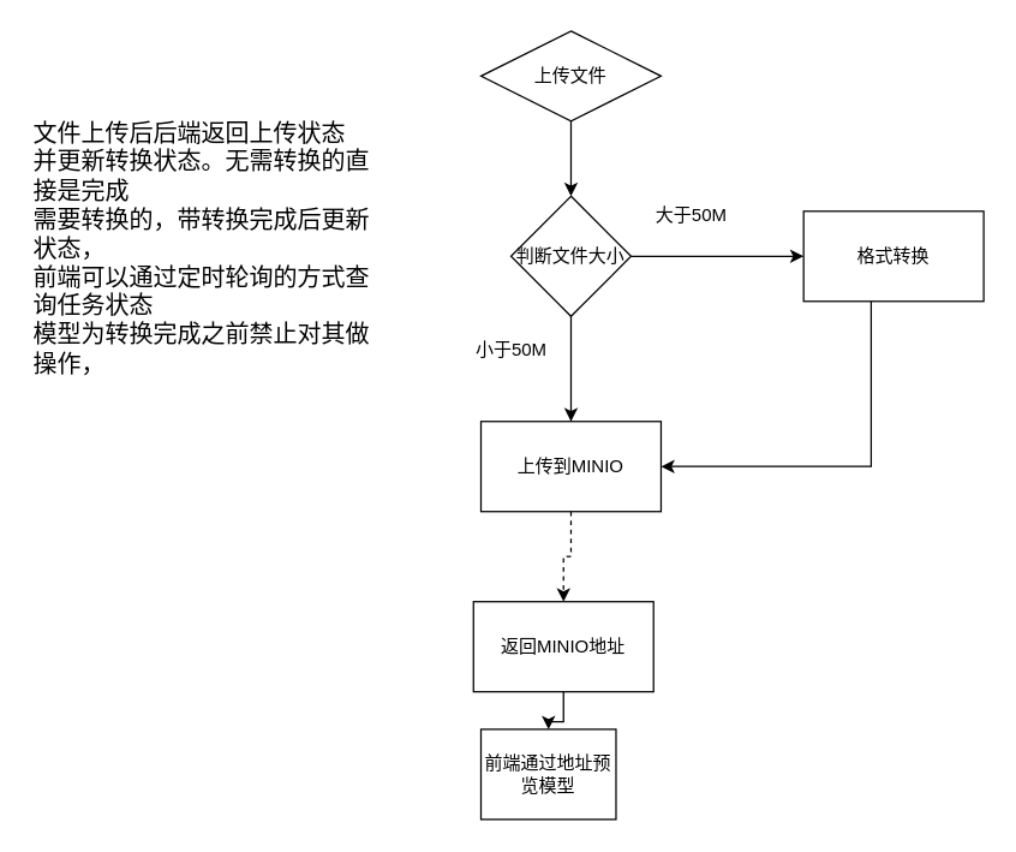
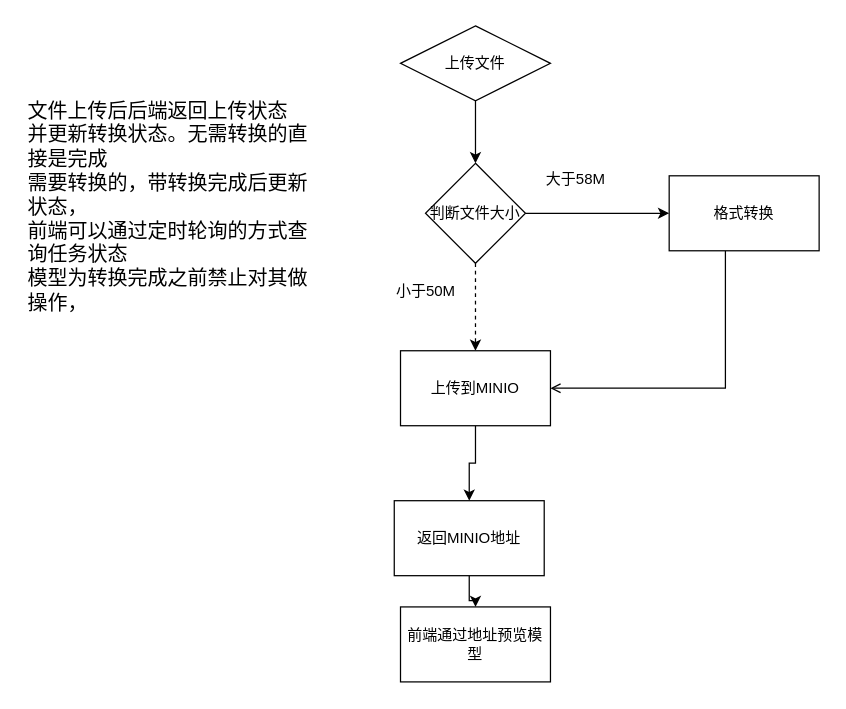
  <mxCell id="0" />
  <mxCell id="1" parent="0" />
  <mxCell id="2" value="" style="edgeStyle=orthogonalEdgeStyle;rounded=0;orthogonalLoop=1;jettySize=auto;html=1;" edge="1" parent="1" source="3" target="6"><mxGeometry relative="1" as="geometry" /></mxCell>
  <mxCell id="3" value="上传文件" style="rhombus;whiteSpace=wrap;html=1;" vertex="1" parent="1"><mxGeometry x="320" y="20" width="120" height="60" as="geometry" /></mxCell>
  <mxCell id="4" value="" style="edgeStyle=orthogonalEdgeStyle;rounded=0;orthogonalLoop=1;jettySize=auto;html=1;" edge="1" parent="1" source="6" target="8"><mxGeometry relative="1" as="geometry" /></mxCell>
- <mxCell id="5" value="" style="edgeStyle=orthogonalEdgeStyle;rounded=0;orthogonalLoop=1;jettySize=auto;html=1;" edge="1" parent="1" source="6" target="10"><mxGeometry relative="1" as="geometry" /></mxCell>
+ <mxCell id="5" value="" style="edgeStyle=orthogonalEdgeStyle;rounded=0;orthogonalLoop=1;jettySize=auto;html=1;dashed=1;" edge="1" parent="1" source="6" target="10"><mxGeometry relative="1" as="geometry" /></mxCell>
  <mxCell id="6" value="判断文件大小" style="rhombus;whiteSpace=wrap;html=1;" vertex="1" parent="1"><mxGeometry x="340" y="130" width="80" height="80" as="geometry" /></mxCell>
- <mxCell id="7" style="edgeStyle=orthogonalEdgeStyle;rounded=0;orthogonalLoop=1;jettySize=auto;html=1;entryX=1;entryY=0.5;entryDx=0;entryDy=0;" edge="1" parent="1" source="8" target="10"><mxGeometry relative="1" as="geometry"><Array as="points"><mxPoint x="580" y="310" /></Array></mxGeometry></mxCell>
+ <mxCell id="7" style="edgeStyle=orthogonalEdgeStyle;rounded=0;orthogonalLoop=1;jettySize=auto;html=1;entryX=1;entryY=0.5;entryDx=0;entryDy=0;endArrow=open;" edge="1" parent="1" source="8" target="10"><mxGeometry relative="1" as="geometry"><Array as="points"><mxPoint x="580" y="310" /></Array></mxGeometry></mxCell>
  <mxCell id="8" value="格式转换" style="rounded=0;whiteSpace=wrap;html=1;" vertex="1" parent="1"><mxGeometry x="535" y="140" width="120" height="60" as="geometry" /></mxCell>
- <mxCell id="9" value="" style="edgeStyle=orthogonalEdgeStyle;rounded=0;orthogonalLoop=1;jettySize=auto;html=1;dashed=1;" edge="1" parent="1" source="10" target="14"><mxGeometry relative="1" as="geometry" /></mxCell>
+ <mxCell id="9" value="" style="edgeStyle=orthogonalEdgeStyle;rounded=0;orthogonalLoop=1;jettySize=auto;html=1;" edge="1" parent="1" source="10" target="14"><mxGeometry relative="1" as="geometry" /></mxCell>
  <mxCell id="10" value="上传到MINIO" style="rounded=0;whiteSpace=wrap;html=1;" vertex="1" parent="1"><mxGeometry x="320" y="280" width="120" height="60" as="geometry" /></mxCell>
- <mxCell id="11" value="大于50M" style="text;html=1;align=center;verticalAlign=middle;resizable=0;points=[];autosize=1;strokeColor=none;fillColor=none;" vertex="1" parent="1"><mxGeometry x="425" y="128" width="70" height="30" as="geometry" /></mxCell>
+ <mxCell id="11" value="大于58M" style="text;html=1;align=center;verticalAlign=middle;resizable=0;points=[];autosize=1;strokeColor=none;fillColor=none;" vertex="1" parent="1"><mxGeometry x="425" y="128" width="70" height="30" as="geometry" /></mxCell>
  <mxCell id="12" value="小于50M" style="text;html=1;align=center;verticalAlign=middle;resizable=0;points=[];autosize=1;strokeColor=none;fillColor=none;" vertex="1" parent="1"><mxGeometry x="305" y="218" width="70" height="30" as="geometry" /></mxCell>
  <mxCell id="13" value="" style="edgeStyle=orthogonalEdgeStyle;rounded=0;orthogonalLoop=1;jettySize=auto;html=1;" edge="1" parent="1" source="14" target="15"><mxGeometry relative="1" as="geometry" /></mxCell>
  <mxCell id="14" value="返回MINIO地址" style="rounded=0;whiteSpace=wrap;html=1;" vertex="1" parent="1"><mxGeometry x="315" y="400" width="120" height="60" as="geometry" /></mxCell>
- <mxCell id="15" value="前端通过地址预览模型" style="rounded=0;whiteSpace=wrap;html=1;" vertex="1" parent="1"><mxGeometry x="320" y="485" width="90" height="60" as="geometry" /></mxCell>
+ <mxCell id="15" value="前端通过地址预览模型" style="rounded=0;whiteSpace=wrap;html=1;" vertex="1" parent="1"><mxGeometry x="320" y="485" width="120" height="60" as="geometry" /></mxCell>
  <mxCell id="16" value="&lt;font style=&quot;font-size: 16px;&quot;&gt;文件上传后后端返回上传状态&lt;/font&gt;&lt;div style=&quot;font-size: 16px;&quot;&gt;&lt;font style=&quot;font-size: 16px;&quot;&gt;并更新转换状态。无需转换的直接是完成&lt;/font&gt;&lt;/div&gt;&lt;div style=&quot;font-size: 16px;&quot;&gt;&lt;font style=&quot;font-size: 16px;&quot;&gt;需要转换的，带转换完成后更新状态，&lt;/font&gt;&lt;/div&gt;&lt;div style=&quot;font-size: 16px;&quot;&gt;&lt;font style=&quot;font-size: 16px;&quot;&gt;前端可以通过定时轮询的方式查询任务状态&lt;/font&gt;&lt;/div&gt;&lt;div style=&quot;font-size: 16px;&quot;&gt;&lt;font style=&quot;font-size: 16px;&quot;&gt;模型为转换完成之前禁止对其做操作，&lt;/font&gt;&lt;/div&gt;" style="text;html=1;align=left;verticalAlign=middle;whiteSpace=wrap;rounded=0;" vertex="1" parent="1"><mxGeometry x="20" y="30" width="240" height="270" as="geometry" /></mxCell>
